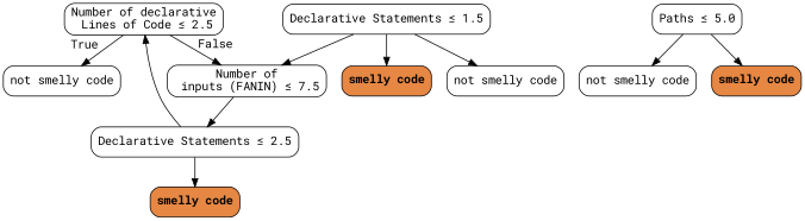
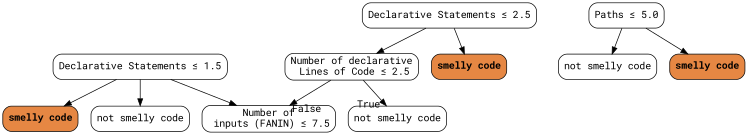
  digraph {
    fontname="Roboto Mono"
    node [color=black fillcolor="#FFFFFF" fontname="Roboto Mono" shape=box style="filled, rounded"]
    edge [fontname="Roboto Mono"]
    n1 [label=<Number of declarative<br/> Lines of Code &le; 2.5>]
    n2 [label=<not smelly code>]
    n3 [label=<Number of<br/> inputs (FANIN) &le; 7.5>]
    n4 [label=<Declarative Statements &le; 2.5>]
    n5 [label=<Declarative Statements &le; 1.5>]
    n6 [fillcolor="#e68743" label=<<b>smelly code</b>>]
    n7 [label=<not smelly code>]
    n8 [fillcolor="#e68743" label=<<b>smelly code</b>>]
    n9 [label=<Paths &le; 5.0>]
    n10 [label=<not smelly code>]
    n11 [fillcolor="#e68743" label=<<b>smelly code</b>>]
    n1 -> n2 [headlabel=True labelangle=45 labeldistance=2.5]
    n1 -> n3 [headlabel=False labelangle=-45 labeldistance=2.5]
-   n3 -> n4
    n4 -> n1
    n4 -> n8
    n5 -> n3
    n5 -> n6
    n5 -> n7
    n9 -> n10
    n9 -> n11
  }
